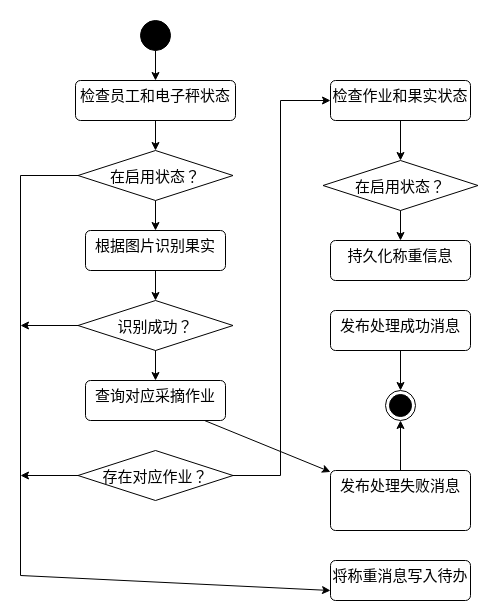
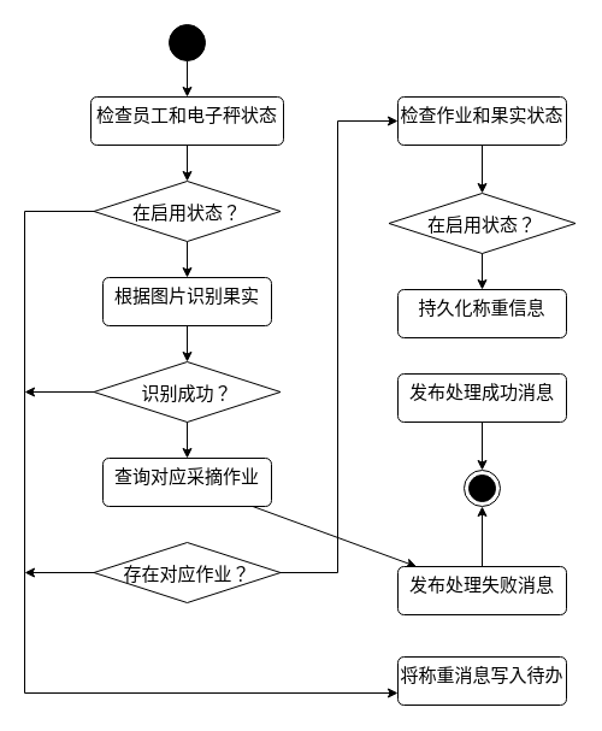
  <mxCell id="0" />
  <mxCell id="1" parent="0" />
  <mxCell id="2" style="edgeStyle=none;html=1;entryX=0.5;entryY=0;entryDx=0;entryDy=0;fontSize=15;fontFamily=Songti SC;" parent="1" source="3" target="5" edge="1"><mxGeometry relative="1" as="geometry" /></mxCell>
  <mxCell id="3" value="" style="ellipse;fillColor=strokeColor;html=1;fontSize=15;fontFamily=Songti SC;" parent="1" vertex="1"><mxGeometry x="140" y="20" width="30" height="30" as="geometry" /></mxCell>
  <mxCell id="4" style="edgeStyle=none;html=1;entryX=0.5;entryY=0;entryDx=0;entryDy=0;fontSize=15;fontFamily=Songti SC;" parent="1" source="5" target="21" edge="1"><mxGeometry relative="1" as="geometry" /></mxCell>
  <mxCell id="5" value="检查员工和电子秤状态" style="html=1;align=center;verticalAlign=top;rounded=1;absoluteArcSize=1;arcSize=10;dashed=0;whiteSpace=wrap;fontSize=15;fontFamily=Songti SC;" parent="1" vertex="1"><mxGeometry x="75" y="80" width="160" height="40" as="geometry" /></mxCell>
  <mxCell id="6" style="edgeStyle=none;html=1;entryX=0.5;entryY=0;entryDx=0;entryDy=0;fontSize=15;fontFamily=Songti SC;" parent="1" source="7" target="9" edge="1"><mxGeometry relative="1" as="geometry" /></mxCell>
  <mxCell id="7" value="根据图片识别果实" style="html=1;align=center;verticalAlign=top;rounded=1;absoluteArcSize=1;arcSize=10;dashed=0;whiteSpace=wrap;fontSize=15;fontFamily=Songti SC;" parent="1" vertex="1"><mxGeometry x="85" y="230" width="140" height="40" as="geometry" /></mxCell>
  <mxCell id="8" style="edgeStyle=none;html=1;exitX=0;exitY=0.5;exitDx=0;exitDy=0;fontSize=15;fontFamily=Songti SC;" parent="1" source="9" edge="1"><mxGeometry relative="1" as="geometry"><mxPoint x="20" y="325" as="targetPoint" /></mxGeometry></mxCell>
  <mxCell id="9" value="识别成功？" style="rhombus;fontSize=15;fontFamily=Songti SC;" parent="1" vertex="1"><mxGeometry x="77.5" y="300" width="155" height="50" as="geometry" /></mxCell>
  <mxCell id="10" style="edgeStyle=none;html=1;fontSize=15;fontFamily=Songti SC;" parent="1" source="11" target="27" edge="1"><mxGeometry relative="1" as="geometry" /></mxCell>
  <mxCell id="11" value="查询对应采摘作业" style="html=1;align=center;verticalAlign=top;rounded=1;absoluteArcSize=1;arcSize=10;dashed=0;whiteSpace=wrap;fontSize=15;fontFamily=Songti SC;" parent="1" vertex="1"><mxGeometry x="85" y="380" width="140" height="40" as="geometry" /></mxCell>
  <mxCell id="12" style="edgeStyle=none;html=1;entryX=0;entryY=0.5;entryDx=0;entryDy=0;rounded=0;curved=0;exitX=1;exitY=0.5;exitDx=0;exitDy=0;fontSize=15;fontFamily=Songti SC;" parent="1" source="14" target="16" edge="1"><mxGeometry relative="1" as="geometry"><Array as="points"><mxPoint x="280" y="475" /><mxPoint x="280" y="100" /></Array></mxGeometry></mxCell>
  <mxCell id="13" style="edgeStyle=none;html=1;exitX=0;exitY=0.5;exitDx=0;exitDy=0;fontSize=15;fontFamily=Songti SC;" parent="1" source="14" edge="1"><mxGeometry relative="1" as="geometry"><mxPoint x="20" y="475" as="targetPoint" /></mxGeometry></mxCell>
  <mxCell id="14" value="存在对应作业？" style="rhombus;fontSize=15;fontFamily=Songti SC;" parent="1" vertex="1"><mxGeometry x="77.5" y="450" width="155" height="50" as="geometry" /></mxCell>
  <mxCell id="15" style="edgeStyle=none;html=1;entryX=0.5;entryY=0;entryDx=0;entryDy=0;fontSize=15;fontFamily=Songti SC;" parent="1" source="16" target="17" edge="1"><mxGeometry relative="1" as="geometry" /></mxCell>
  <mxCell id="16" value="检查作业和果实状态" style="html=1;align=center;verticalAlign=top;rounded=1;absoluteArcSize=1;arcSize=10;dashed=0;whiteSpace=wrap;fontSize=15;fontFamily=Songti SC;" parent="1" vertex="1"><mxGeometry x="330" y="80" width="140" height="40" as="geometry" /></mxCell>
  <mxCell id="17" value="在启用状态？" style="rhombus;fontSize=15;fontFamily=Songti SC;" parent="1" vertex="1"><mxGeometry x="322.5" y="160" width="155" height="50" as="geometry" /></mxCell>
  <mxCell id="18" value="持久化称重信息" style="html=1;align=center;verticalAlign=top;rounded=1;absoluteArcSize=1;arcSize=10;dashed=0;whiteSpace=wrap;fontSize=15;fontFamily=Songti SC;" parent="1" vertex="1"><mxGeometry x="330" y="240" width="140" height="40" as="geometry" /></mxCell>
  <mxCell id="19" style="edgeStyle=none;html=1;fontSize=15;fontFamily=Songti SC;" parent="1" source="21" target="7" edge="1"><mxGeometry relative="1" as="geometry" /></mxCell>
  <mxCell id="20" style="edgeStyle=none;html=1;entryX=0;entryY=0.75;entryDx=0;entryDy=0;exitX=0;exitY=0.5;exitDx=0;exitDy=0;rounded=0;curved=0;fontSize=15;fontFamily=Songti SC;" parent="1" source="21" target="28" edge="1"><mxGeometry relative="1" as="geometry"><Array as="points"><mxPoint x="20" y="175" /><mxPoint x="20" y="575" /></Array></mxGeometry></mxCell>
  <mxCell id="21" value="在启用状态？" style="rhombus;fontSize=15;fontFamily=Songti SC;" parent="1" vertex="1"><mxGeometry x="77.5" y="150" width="155" height="50" as="geometry" /></mxCell>
  <mxCell id="22" style="edgeStyle=none;html=1;entryX=0.5;entryY=0;entryDx=0;entryDy=0;exitX=0.5;exitY=1;exitDx=0;exitDy=0;fontSize=15;fontFamily=Songti SC;" parent="1" source="9" target="11" edge="1"><mxGeometry relative="1" as="geometry" /></mxCell>
  <mxCell id="23" style="edgeStyle=none;html=1;entryX=0.5;entryY=0;entryDx=0;entryDy=0;fontSize=15;fontFamily=Songti SC;exitX=0.5;exitY=1;exitDx=0;exitDy=0;" parent="1" source="17" target="18" edge="1"><mxGeometry relative="1" as="geometry" /></mxCell>
  <mxCell id="24" style="edgeStyle=none;html=1;entryX=0.5;entryY=0;entryDx=0;entryDy=0;" parent="1" source="25" target="29" edge="1"><mxGeometry relative="1" as="geometry" /></mxCell>
  <mxCell id="25" value="发布处理成功消息" style="html=1;align=center;verticalAlign=top;rounded=1;absoluteArcSize=1;arcSize=10;dashed=0;whiteSpace=wrap;fontSize=15;fontFamily=Songti SC;" parent="1" vertex="1"><mxGeometry x="330" y="310" width="140" height="40" as="geometry" /></mxCell>
  <mxCell id="26" style="edgeStyle=none;html=1;entryX=0.5;entryY=1;entryDx=0;entryDy=0;" parent="1" source="27" target="29" edge="1"><mxGeometry relative="1" as="geometry" /></mxCell>
- <mxCell id="27" value="发布处理失败消息" style="html=1;align=center;verticalAlign=top;rounded=1;absoluteArcSize=1;arcSize=10;dashed=0;whiteSpace=wrap;fontSize=15;fontFamily=Songti SC;" parent="1" vertex="1"><mxGeometry x="330" y="470" width="140" height="60" as="geometry" /></mxCell>
- <mxCell id="28" value="将称重消息写入待办" style="html=1;align=center;verticalAlign=top;rounded=1;absoluteArcSize=1;arcSize=10;dashed=0;whiteSpace=wrap;fontSize=15;fontFamily=Songti SC;" parent="1" vertex="1"><mxGeometry x="330" y="560" width="140" height="40" as="geometry" /></mxCell>
+ <mxCell id="27" value="发布处理失败消息" style="html=1;align=center;verticalAlign=top;rounded=1;absoluteArcSize=1;arcSize=10;dashed=0;whiteSpace=wrap;fontSize=15;fontFamily=Songti SC;" parent="1" vertex="1"><mxGeometry x="330" y="470" width="140" height="40" as="geometry" /></mxCell>
+ <mxCell id="28" value="将称重消息写入待办" style="html=1;align=center;verticalAlign=top;rounded=1;absoluteArcSize=1;arcSize=10;dashed=0;whiteSpace=wrap;fontSize=15;fontFamily=Songti SC;" parent="1" vertex="1"><mxGeometry x="330" y="545" width="140" height="40" as="geometry" /></mxCell>
  <mxCell id="29" value="" style="ellipse;html=1;shape=endState;fillColor=strokeColor;fontSize=15;fontFamily=Songti SC;" parent="1" vertex="1"><mxGeometry x="385" y="390" width="30" height="30" as="geometry" /></mxCell>
